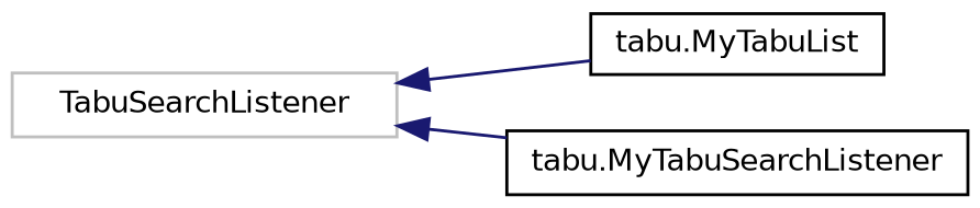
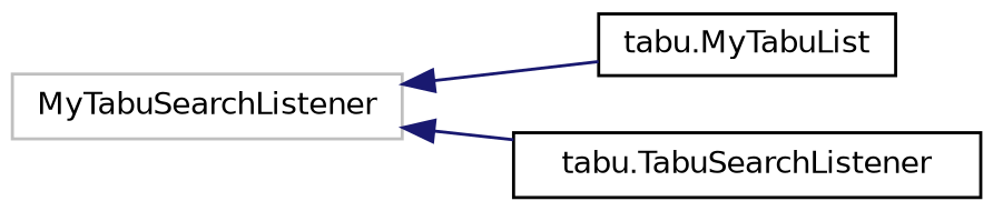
  digraph {
    rankdir=LR
    node [color=black fillcolor=white fontname=Helvetica fontsize=10 shape=record style=filled]
    edge [color=midnightblue dir=back fontname=Helvetica fontsize=10 labelfontname=Helvetica labelfontsize=10 style=solid]
    n1 [height=0.2 label="tabu.MyTabuList" width=0.4]
-   n2 [color=grey75 height=0.2 label=TabuSearchListener width=0.4]
-   n3 [height=0.2 label="tabu.MyTabuSearchListener" width=0.4]
+   n2 [color=grey75 height=0.2 label=MyTabuSearchListener width=0.4]
+   n3 [height=0.2 label="tabu.TabuSearchListener" width=0.4]
    n2 -> n1
    n2 -> n3
  }
